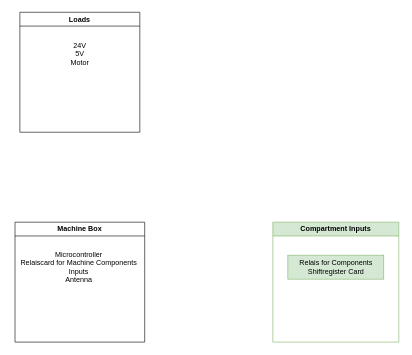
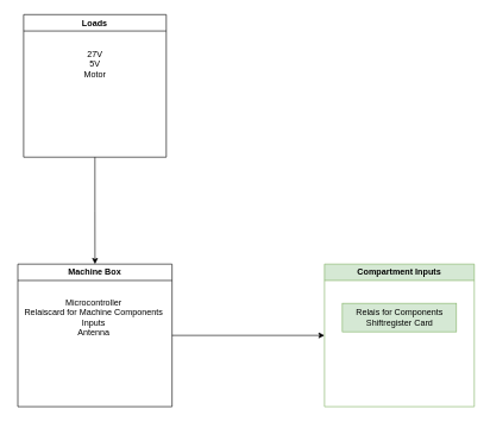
  <mxCell id="0" />
  <mxCell id="1" parent="0" />
+ <mxCell id="2" style="edgeStyle=orthogonalEdgeStyle;rounded=0;orthogonalLoop=1;jettySize=auto;html=1;exitX=1;exitY=0.5;exitDx=0;exitDy=0;entryX=0;entryY=0.5;entryDx=0;entryDy=0;" edge="1" parent="1" source="3" target="5"><mxGeometry relative="1" as="geometry" /></mxCell>
  <mxCell id="3" value="Machine Box" style="swimlane;whiteSpace=wrap;html=1;" vertex="1" parent="1"><mxGeometry x="24" y="370" width="216.25" height="200" as="geometry" /></mxCell>
  <mxCell id="4" value="Microcontroller&lt;div&gt;Relaiscard for Machine Components&lt;/div&gt;&lt;div&gt;Inputs&lt;/div&gt;&lt;div&gt;Antenna&lt;/div&gt;" style="text;html=1;align=center;verticalAlign=middle;resizable=0;points=[];autosize=1;strokeColor=none;fillColor=none;" vertex="1" parent="3"><mxGeometry x="-3.75" y="40" width="220" height="70" as="geometry" /></mxCell>
  <mxCell id="5" value="Compartment Inputs" style="swimlane;whiteSpace=wrap;html=1;fillColor=#d5e8d4;strokeColor=#82b366;" vertex="1" parent="1"><mxGeometry x="454" y="370" width="210" height="200" as="geometry" /></mxCell>
  <mxCell id="6" value="&lt;div&gt;Relais for Components&lt;/div&gt;&lt;div&gt;Shiftregister Card&lt;/div&gt;" style="text;html=1;align=center;verticalAlign=middle;resizable=0;points=[];autosize=1;strokeColor=#82b366;fillColor=#d5e8d4;" vertex="1" parent="5"><mxGeometry x="25" y="55" width="160" height="40" as="geometry" /></mxCell>
+ <mxCell id="7" style="edgeStyle=orthogonalEdgeStyle;rounded=0;orthogonalLoop=1;jettySize=auto;html=1;" edge="1" parent="1" source="8" target="3"><mxGeometry relative="1" as="geometry" /></mxCell>
  <mxCell id="8" value="Loads" style="swimlane;whiteSpace=wrap;html=1;" vertex="1" parent="1"><mxGeometry x="32.13" y="20" width="200" height="200" as="geometry" /></mxCell>
- <mxCell id="9" value="24V&lt;div&gt;5V&lt;br&gt;&lt;div&gt;Motor&lt;/div&gt;&lt;/div&gt;" style="text;html=1;align=center;verticalAlign=middle;resizable=0;points=[];autosize=1;strokeColor=none;fillColor=none;" vertex="1" parent="8"><mxGeometry x="75" y="40" width="50" height="60" as="geometry" /></mxCell>
+ <mxCell id="9" value="27V&lt;div&gt;5V&lt;br&gt;&lt;div&gt;Motor&lt;/div&gt;&lt;/div&gt;" style="text;html=1;align=center;verticalAlign=middle;resizable=0;points=[];autosize=1;strokeColor=none;fillColor=none;" vertex="1" parent="8"><mxGeometry x="75" y="40" width="50" height="60" as="geometry" /></mxCell>
